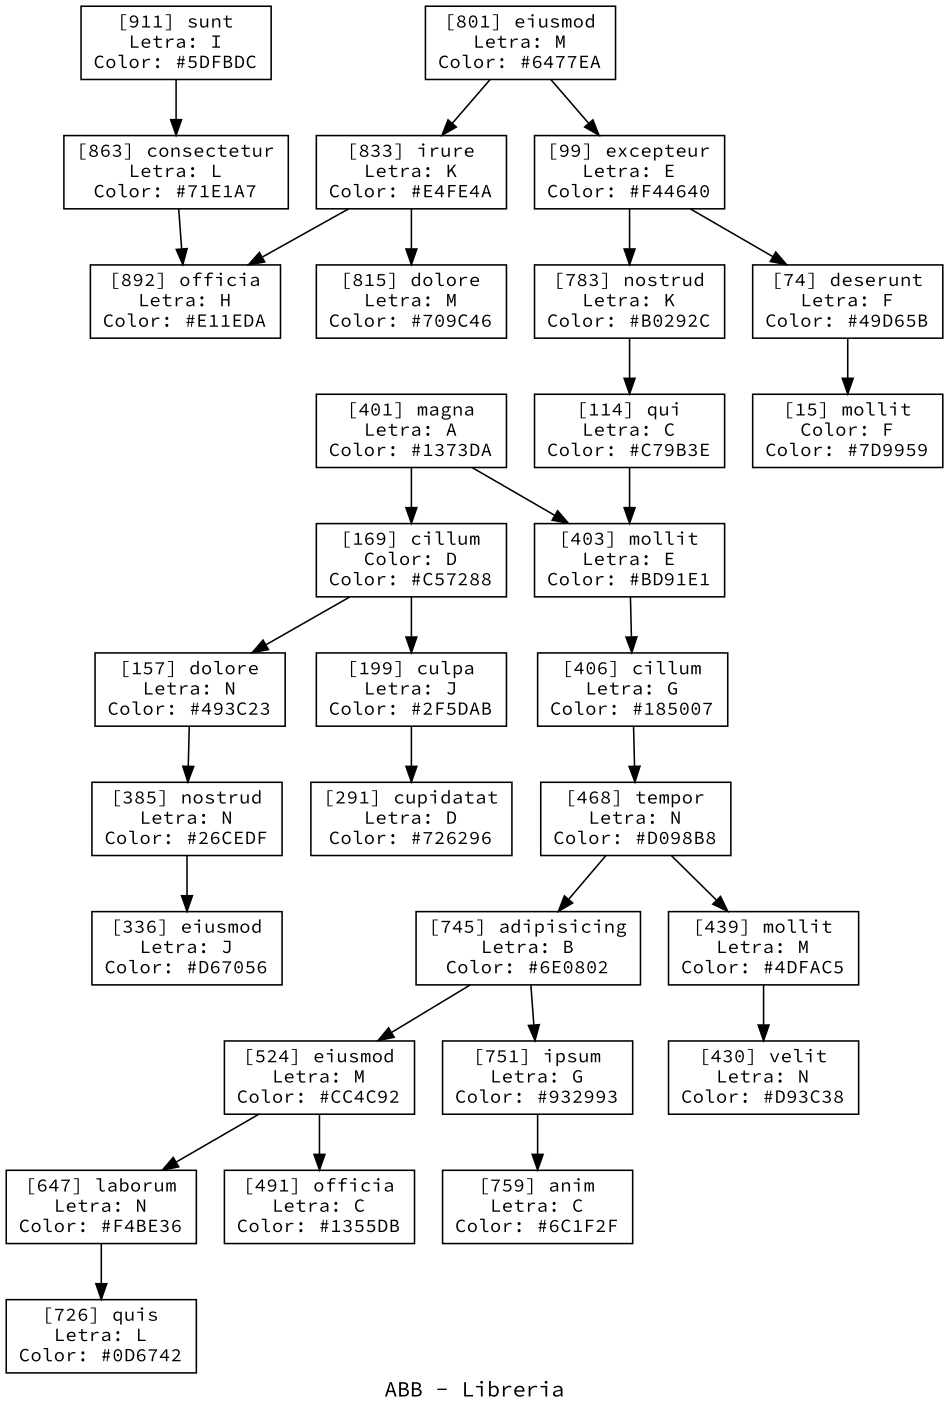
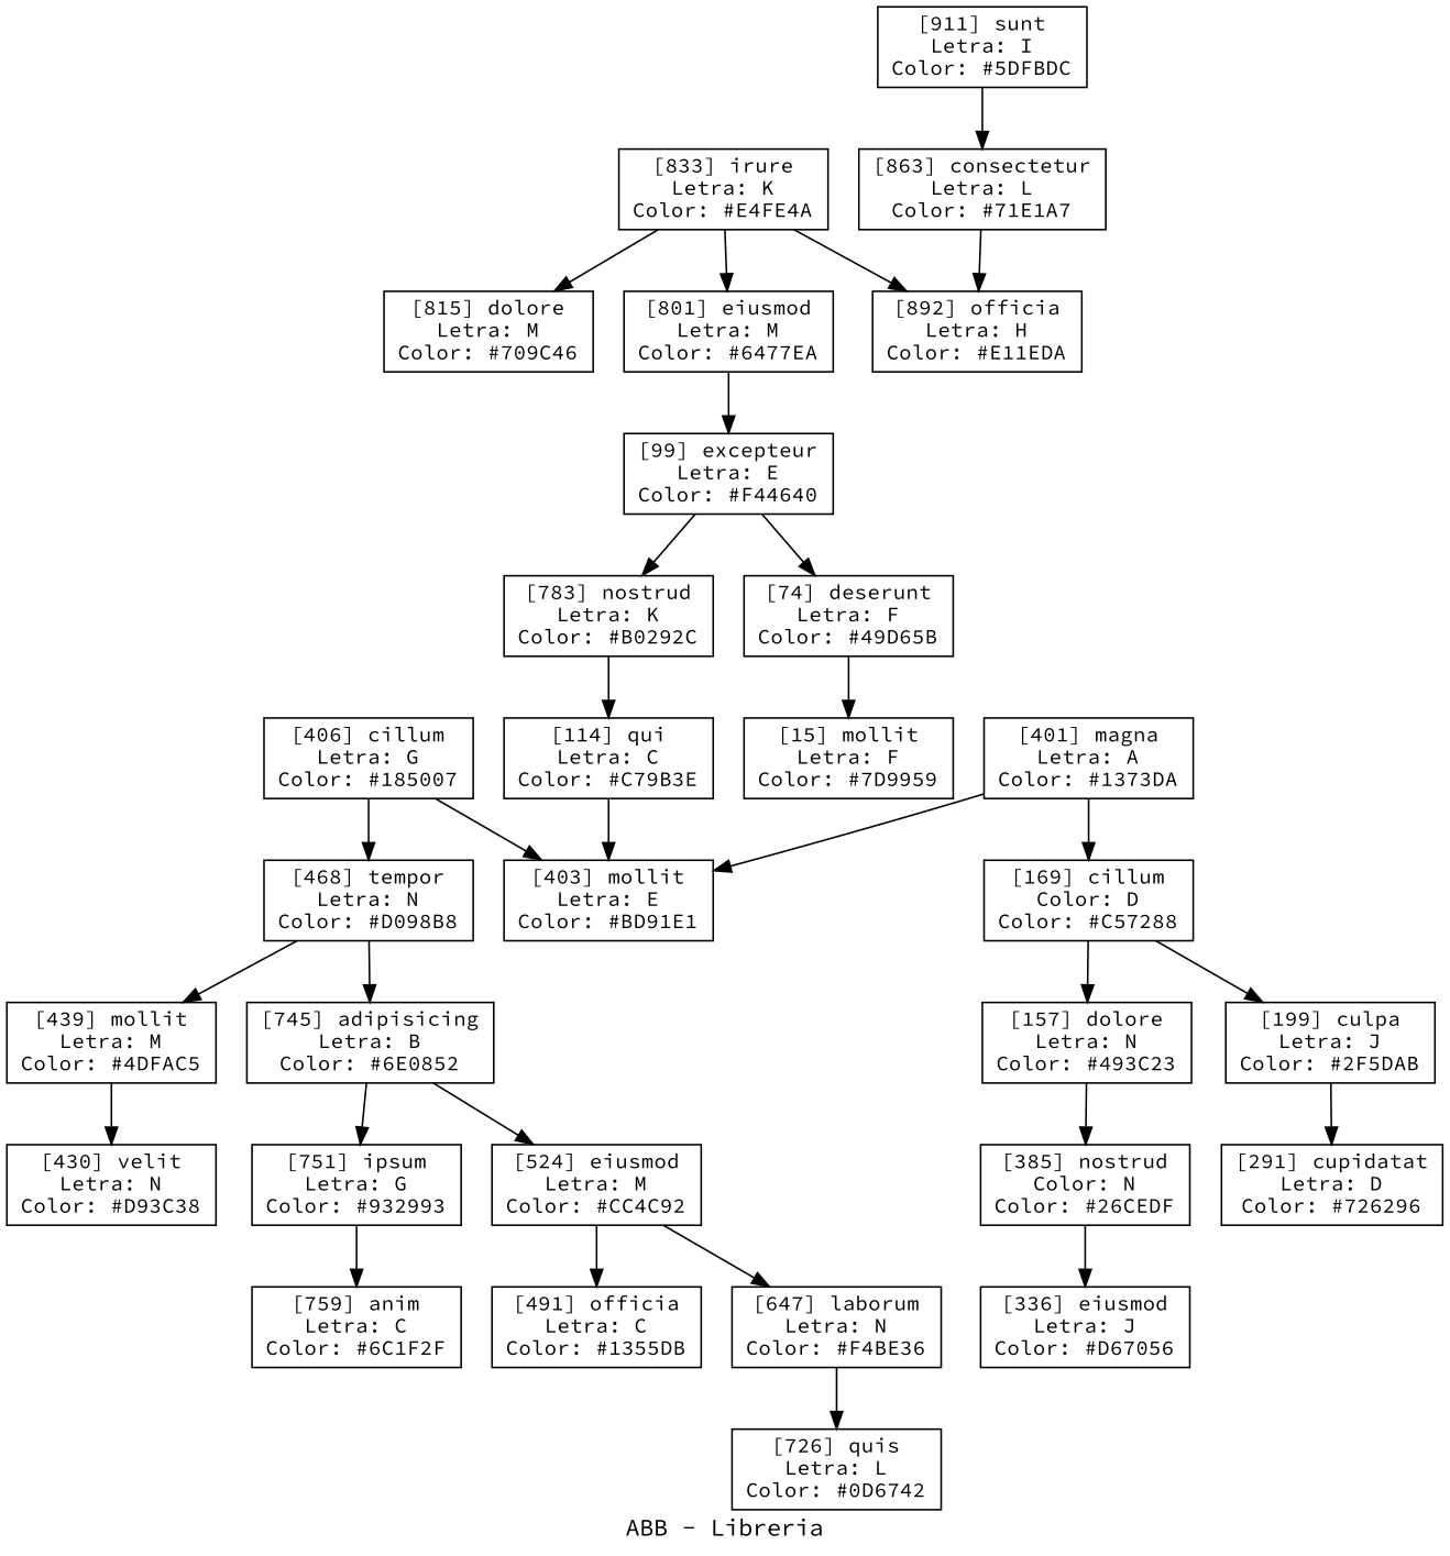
  digraph {
    fontname="Source Code Pro"
    label="ABB - Libreria"
    node [fontname="Source Code Pro" fontsize=12 shape=box]
    edge [fontname="Source Code Pro"]
-   n1 [label="[15] mollit\nColor: F\nColor: #7D9959"]
+   n1 [label="[15] mollit\nLetra: F\nColor: #7D9959"]
    n2 [label="[74] deserunt\nLetra: F\nColor: #49D65B"]
    n3 [label="[99] excepteur\nLetra: E\nColor: #F44640"]
    n4 [label="[783] nostrud\nLetra: K\nColor: #B0292C"]
    n5 [label="[114] qui\nLetra: C\nColor: #C79B3E"]
    n6 [label="[403] mollit\nLetra: E\nColor: #BD91E1"]
    n7 [label="[406] cillum\nLetra: G\nColor: #185007"]
    n8 [label="[401] magna\nLetra: A\nColor: #1373DA"]
    n9 [label="[169] cillum\nColor: D\nColor: #C57288"]
    n10 [label="[468] tempor\nLetra: N\nColor: #D098B8"]
    n11 [label="[157] dolore\nLetra: N\nColor: #493C23"]
-   n12 [label="[385] nostrud\nLetra: N\nColor: #26CEDF"]
+   n12 [label="[385] nostrud\nColor: N\nColor: #26CEDF"]
    n13 [label="[199] culpa\nLetra: J\nColor: #2F5DAB"]
    n14 [label="[291] cupidatat\nLetra: D\nColor: #726296"]
    n15 [label="[336] eiusmod\nLetra: J\nColor: #D67056"]
    n16 [label="[439] mollit\nLetra: M\nColor: #4DFAC5"]
-   n17 [label="[745] adipisicing\nLetra: B\nColor: #6E0802"]
+   n17 [label="[745] adipisicing\nLetra: B\nColor: #6E0852"]
    n18 [label="[430] velit\nLetra: N\nColor: #D93C38"]
    n19 [label="[524] eiusmod\nLetra: M\nColor: #CC4C92"]
    n20 [label="[751] ipsum\nLetra: G\nColor: #932993"]
    n21 [label="[491] officia\nLetra: C\nColor: #1355DB"]
    n22 [label="[647] laborum\nLetra: N\nColor: #F4BE36"]
    n23 [label="[759] anim\nLetra: C\nColor: #6C1F2F"]
    n24 [label="[726] quis\nLetra: L\nColor: #0D6742"]
    n25 [label="[801] eiusmod\nLetra: M\nColor: #6477EA"]
    n26 [label="[833] irure\nLetra: K\nColor: #E4FE4A"]
    n27 [label="[815] dolore\nLetra: M\nColor: #709C46"]
    n28 [label="[892] officia\nLetra: H\nColor: #E11EDA"]
    n29 [label="[911] sunt\nLetra: I\nColor: #5DFBDC"]
    n30 [label="[863] consectetur\nLetra: L\nColor: #71E1A7"]
    n2 -> n1
    n3 -> n2
    n3 -> n4
    n4 -> n5
    n5 -> n6
-   n6 -> n7
+   n7 -> n6
    n7 -> n10
    n8 -> n6
    n8 -> n9
    n9 -> n11
    n9 -> n13
    n10 -> n16
    n10 -> n17
    n11 -> n12
    n12 -> n15
    n13 -> n14
    n16 -> n18
    n17 -> n19
    n17 -> n20
    n19 -> n21
    n19 -> n22
    n20 -> n23
    n22 -> n24
    n25 -> n3
-   n25 -> n26
+   n26 -> n25
    n26 -> n27
    n26 -> n28
    n29 -> n30
    n30 -> n28
  }
